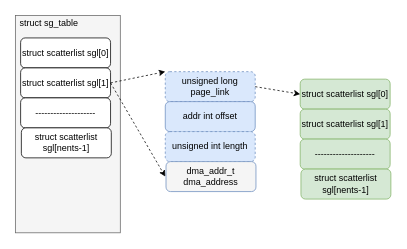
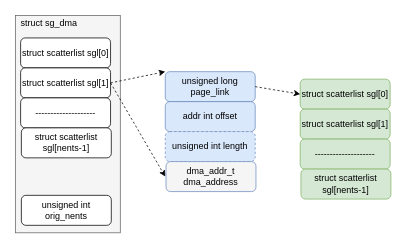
  <mxCell id="0" />
  <mxCell id="1" parent="0" />
  <mxCell id="2" value="" style="rounded=0;whiteSpace=wrap;html=1;fillColor=#f5f5f5;strokeColor=#666666;fontColor=#333333;" vertex="1" parent="1"><mxGeometry x="20" y="20" width="140" height="290" as="geometry" /></mxCell>
  <mxCell id="3" value="struct scatterlist sgl[0]" style="rounded=1;whiteSpace=wrap;html=1;" vertex="1" parent="1"><mxGeometry x="27" y="50" width="120" height="40" as="geometry" /></mxCell>
  <mxCell id="4" value="struct scatterlist sgl[1]" style="rounded=1;whiteSpace=wrap;html=1;" vertex="1" parent="1"><mxGeometry x="27" y="90" width="120" height="40" as="geometry" /></mxCell>
  <mxCell id="5" value="--------------------" style="rounded=1;whiteSpace=wrap;html=1;" vertex="1" parent="1"><mxGeometry x="27" y="130" width="120" height="40" as="geometry" /></mxCell>
  <mxCell id="6" value="&lt;span&gt;struct scatterlist sgl[nents-1]&lt;/span&gt;" style="rounded=1;whiteSpace=wrap;html=1;" vertex="1" parent="1"><mxGeometry x="28" y="170" width="120" height="40" as="geometry" /></mxCell>
- <mxCell id="8" value="struct sg_table" style="text;html=1;strokeColor=none;fillColor=none;align=center;verticalAlign=middle;whiteSpace=wrap;rounded=0;" vertex="1" parent="1"><mxGeometry x="20" y="20" width="90" height="20" as="geometry" /></mxCell>
+ <mxCell id="7" value="unsigned int orig_nents" style="rounded=1;whiteSpace=wrap;html=1;" vertex="1" parent="1"><mxGeometry x="28" y="260" width="120" height="40" as="geometry" /></mxCell>
+ <mxCell id="8" value="struct sg_dma" style="text;html=1;strokeColor=none;fillColor=none;align=center;verticalAlign=middle;whiteSpace=wrap;rounded=0;" vertex="1" parent="1"><mxGeometry x="20" y="20" width="90" height="20" as="geometry" /></mxCell>
  <mxCell id="9" value="struct scatterlist sgl[0]" style="rounded=1;whiteSpace=wrap;html=1;fillColor=#d5e8d4;strokeColor=#82b366;" vertex="1" parent="1"><mxGeometry x="400" y="105" width="120" height="40" as="geometry" /></mxCell>
  <mxCell id="10" value="struct scatterlist sgl[1]" style="rounded=1;whiteSpace=wrap;html=1;fillColor=#d5e8d4;strokeColor=#82b366;" vertex="1" parent="1"><mxGeometry x="400" y="145" width="120" height="40" as="geometry" /></mxCell>
  <mxCell id="11" value="--------------------" style="rounded=1;whiteSpace=wrap;html=1;fillColor=#d5e8d4;strokeColor=#82b366;" vertex="1" parent="1"><mxGeometry x="400" y="185" width="120" height="40" as="geometry" /></mxCell>
  <mxCell id="12" value="&lt;span&gt;struct scatterlist sgl[nents-1]&lt;/span&gt;" style="rounded=1;whiteSpace=wrap;html=1;fillColor=#d5e8d4;strokeColor=#82b366;" vertex="1" parent="1"><mxGeometry x="401" y="225" width="120" height="40" as="geometry" /></mxCell>
- <mxCell id="13" value="unsigned long page_link" style="rounded=1;whiteSpace=wrap;html=1;fillColor=#dae8fc;strokeColor=#6c8ebf;dashed=1;" vertex="1" parent="1"><mxGeometry x="220" y="95" width="120" height="40" as="geometry" /></mxCell>
+ <mxCell id="13" value="unsigned long page_link" style="rounded=1;whiteSpace=wrap;html=1;fillColor=#dae8fc;strokeColor=#6c8ebf;" vertex="1" parent="1"><mxGeometry x="220" y="95" width="120" height="40" as="geometry" /></mxCell>
  <mxCell id="14" value="addr int offset" style="rounded=1;whiteSpace=wrap;html=1;fillColor=#dae8fc;strokeColor=#6c8ebf;" vertex="1" parent="1"><mxGeometry x="220" y="135" width="120" height="40" as="geometry" /></mxCell>
  <mxCell id="15" value="unsigned int length" style="rounded=1;whiteSpace=wrap;html=1;fillColor=#dae8fc;strokeColor=#6c8ebf;dashed=1;" vertex="1" parent="1"><mxGeometry x="220" y="175" width="120" height="40" as="geometry" /></mxCell>
  <mxCell id="16" value="dma_addr_t dma_address" style="rounded=1;whiteSpace=wrap;html=1;fillColor=#f5f5f5;strokeColor=#6c8ebf;" vertex="1" parent="1"><mxGeometry x="221" y="215" width="120" height="40" as="geometry" /></mxCell>
  <mxCell id="17" value="" style="endArrow=classic;html=1;dashed=1;exitX=1;exitY=0.5;exitDx=0;exitDy=0;entryX=0;entryY=0;entryDx=0;entryDy=0;" edge="1" parent="1" source="4" target="13"><mxGeometry width="50" height="50" relative="1" as="geometry"><mxPoint x="220" y="75" as="sourcePoint" /><mxPoint x="270" y="25" as="targetPoint" /></mxGeometry></mxCell>
  <mxCell id="18" value="" style="endArrow=classic;html=1;dashed=1;exitX=1;exitY=0.5;exitDx=0;exitDy=0;" edge="1" parent="1" source="4"><mxGeometry width="50" height="50" relative="1" as="geometry"><mxPoint x="180" y="205" as="sourcePoint" /><mxPoint x="220" y="235" as="targetPoint" /></mxGeometry></mxCell>
  <mxCell id="19" value="" style="endArrow=classic;html=1;dashed=1;exitX=1;exitY=0.5;exitDx=0;exitDy=0;entryX=0;entryY=0.5;entryDx=0;entryDy=0;" edge="1" parent="1" source="13" target="9"><mxGeometry width="50" height="50" relative="1" as="geometry"><mxPoint x="380" y="85" as="sourcePoint" /><mxPoint x="430" y="35" as="targetPoint" /></mxGeometry></mxCell>
